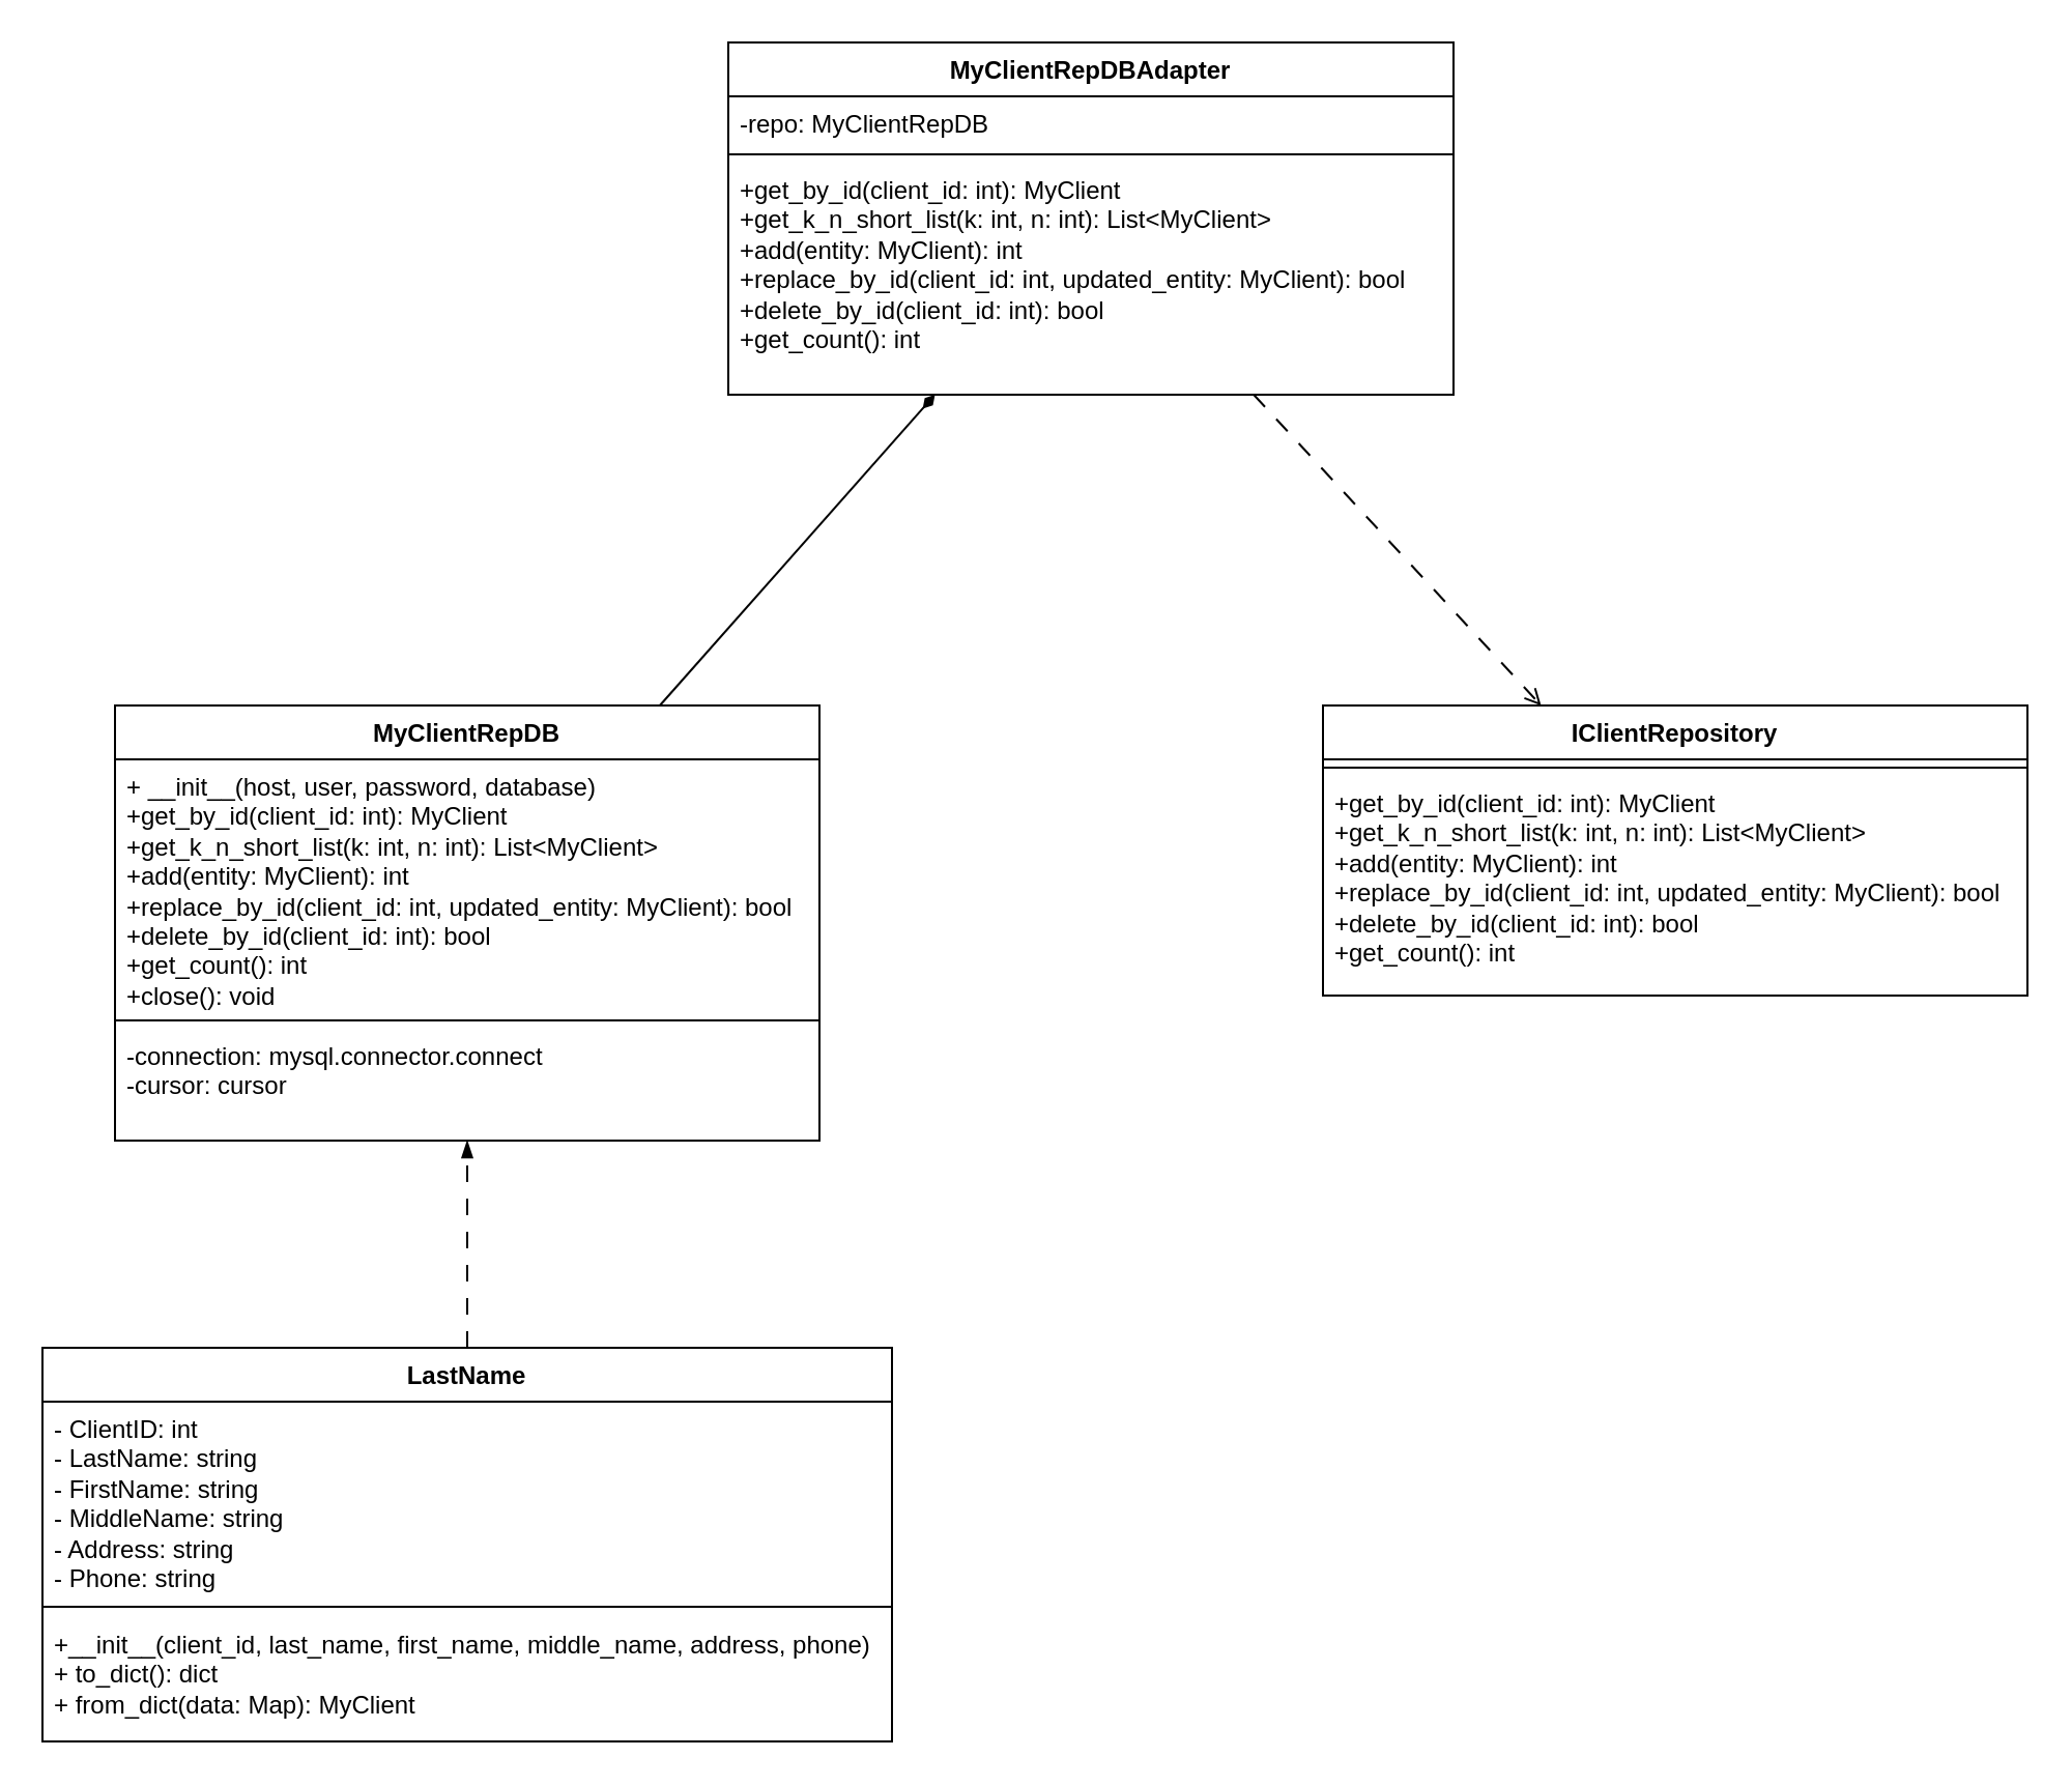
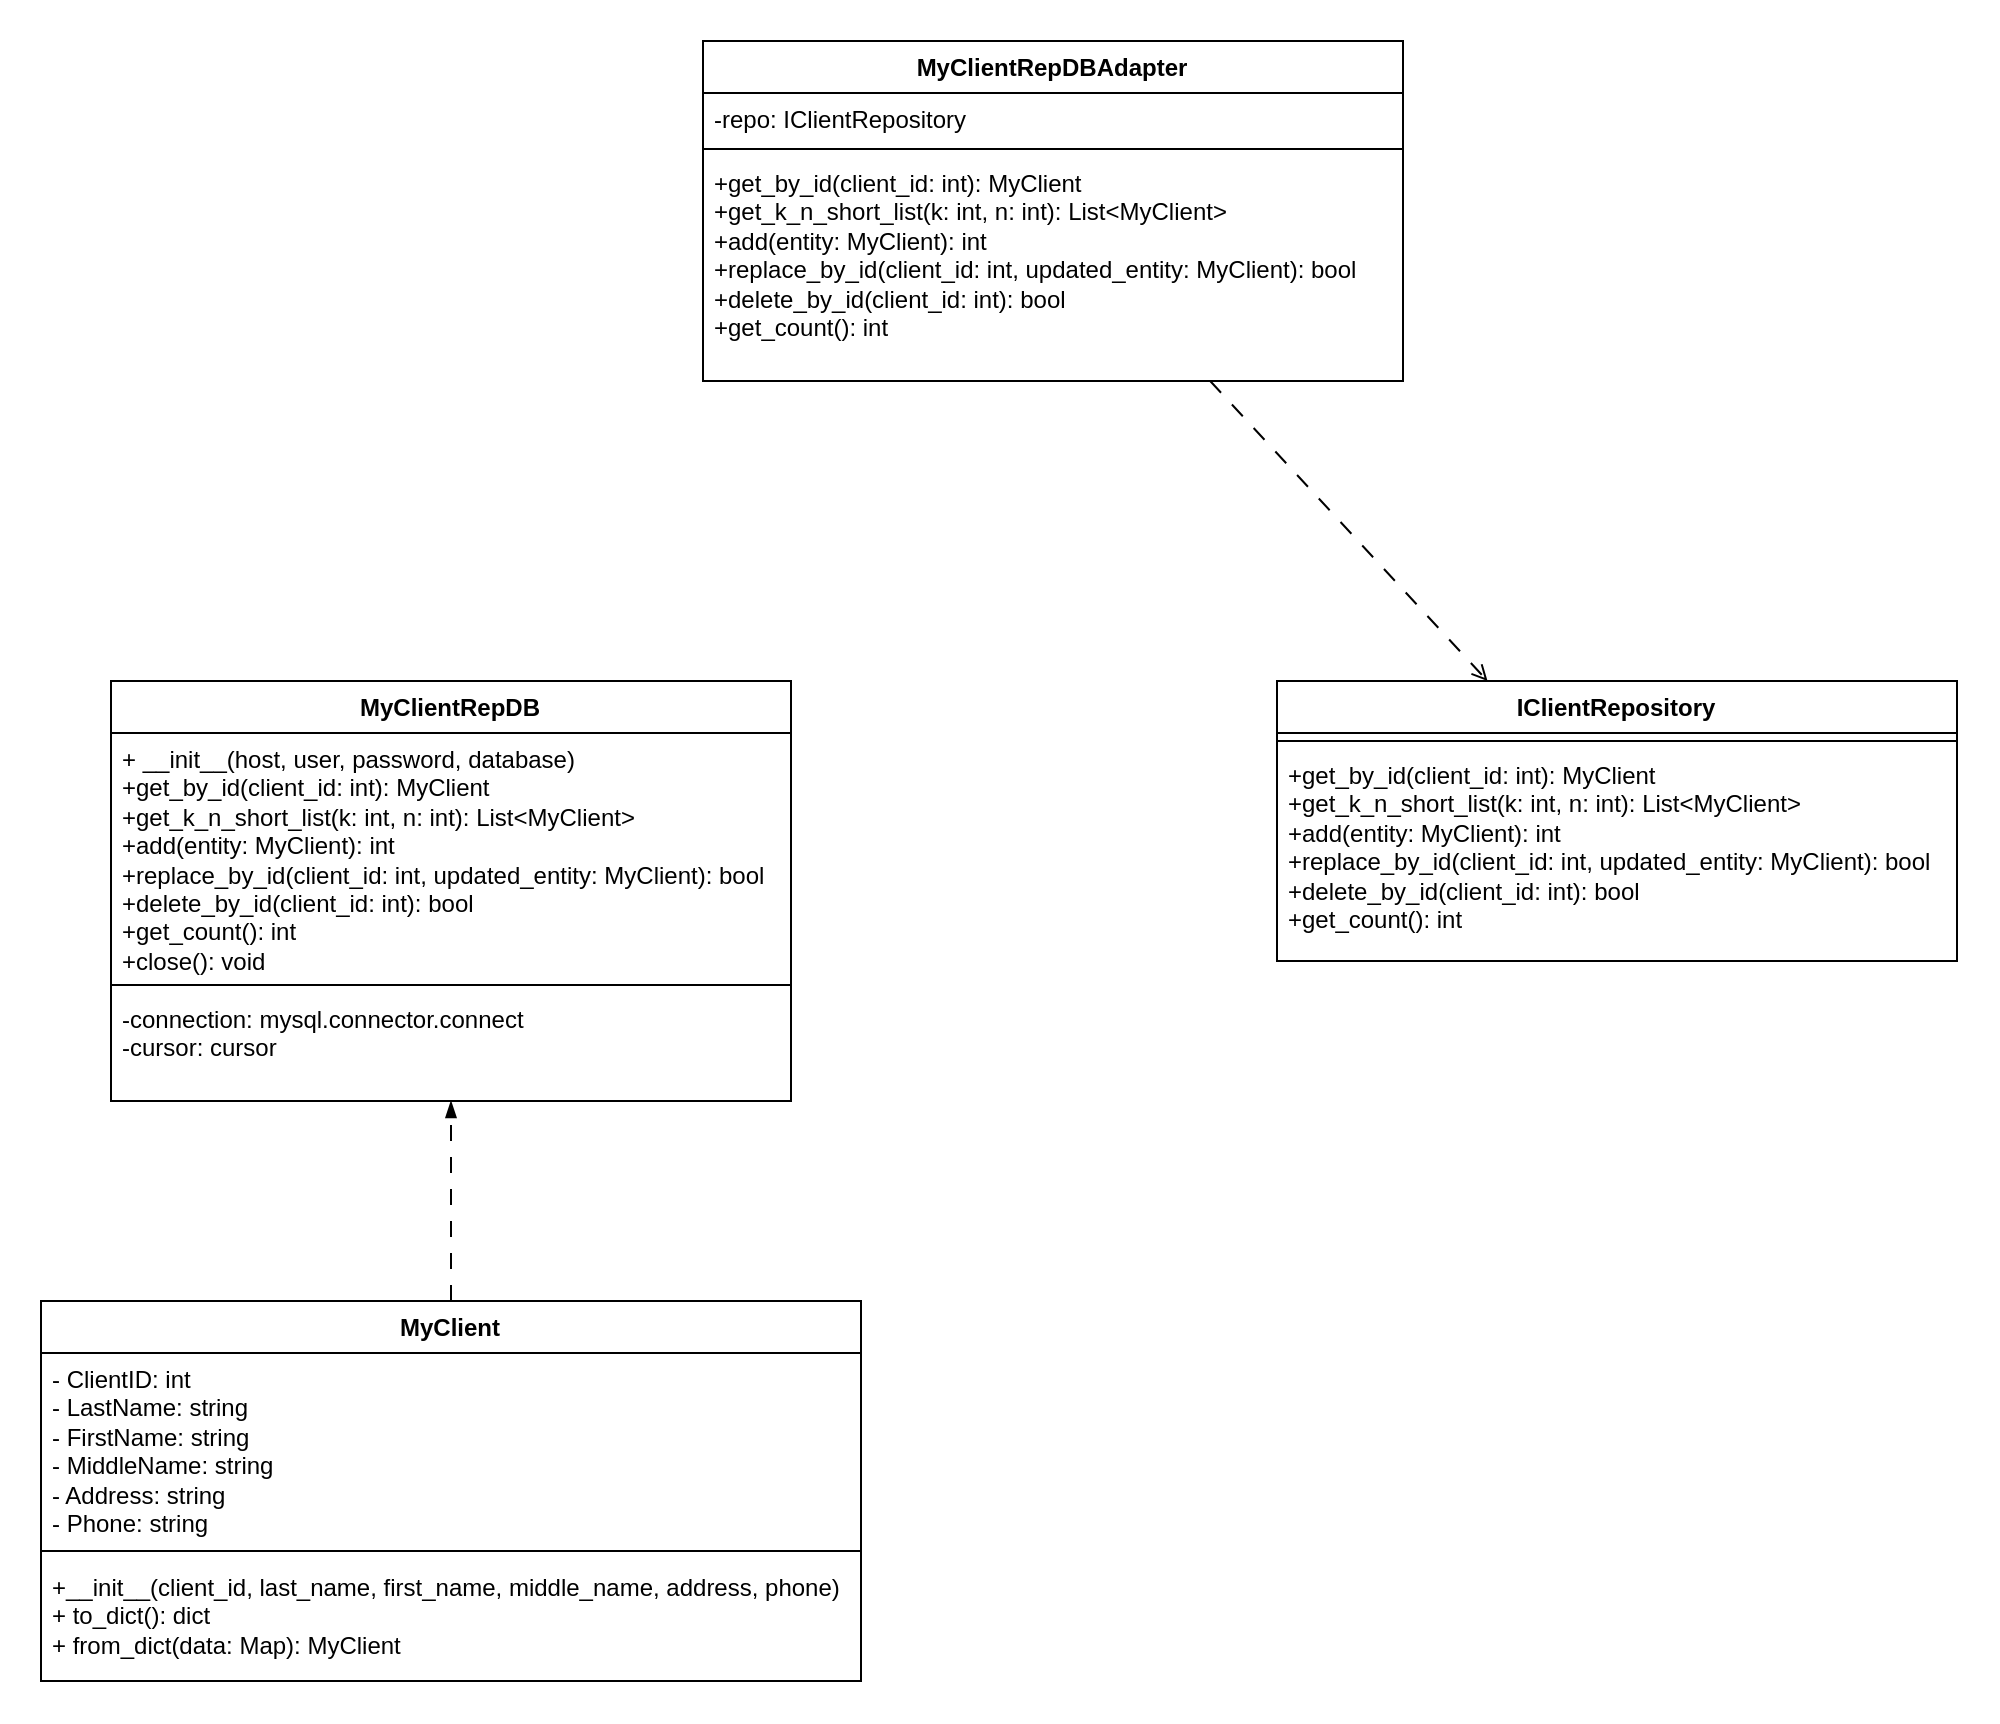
  <mxCell id="0" />
  <mxCell id="1" parent="0" />
  <mxCell id="2" style="edgeStyle=orthogonalEdgeStyle;rounded=0;orthogonalLoop=1;jettySize=auto;html=1;endArrow=blockThin;endFill=1;dashed=1;dashPattern=8 8;" edge="1" parent="1" source="3" target="7"><mxGeometry relative="1" as="geometry" /></mxCell>
- <mxCell id="3" value="LastName" style="swimlane;fontStyle=1;align=center;verticalAlign=top;childLayout=stackLayout;horizontal=1;startSize=26;horizontalStack=0;resizeParent=1;resizeParentMax=0;resizeLast=0;collapsible=1;marginBottom=0;whiteSpace=wrap;html=1;" parent="1" vertex="1"><mxGeometry x="20" y="650" width="410" height="190" as="geometry" /></mxCell>
+ <mxCell id="3" value="MyClient" style="swimlane;fontStyle=1;align=center;verticalAlign=top;childLayout=stackLayout;horizontal=1;startSize=26;horizontalStack=0;resizeParent=1;resizeParentMax=0;resizeLast=0;collapsible=1;marginBottom=0;whiteSpace=wrap;html=1;" parent="1" vertex="1"><mxGeometry x="20" y="650" width="410" height="190" as="geometry" /></mxCell>
  <mxCell id="4" value="&lt;div&gt;- ClientID: int&lt;/div&gt;&lt;div&gt;- LastName: string&lt;/div&gt;&lt;div&gt;- FirstName: str&lt;span style=&quot;background-color: initial;&quot;&gt;ing&lt;/span&gt;&lt;/div&gt;&lt;div&gt;- MiddleName: str&lt;span style=&quot;background-color: initial;&quot;&gt;ing&lt;/span&gt;&lt;/div&gt;&lt;div&gt;&lt;span style=&quot;background-color: initial;&quot;&gt;- Address: str&lt;/span&gt;&lt;span style=&quot;background-color: initial;&quot;&gt;ing&lt;/span&gt;&lt;/div&gt;&lt;div&gt;- Phone: str&lt;span style=&quot;background-color: initial;&quot;&gt;ing&lt;/span&gt;&lt;/div&gt;" style="text;strokeColor=none;fillColor=none;align=left;verticalAlign=top;spacingLeft=4;spacingRight=4;overflow=hidden;rotatable=0;points=[[0,0.5],[1,0.5]];portConstraint=eastwest;whiteSpace=wrap;html=1;" parent="3" vertex="1"><mxGeometry y="26" width="410" height="94" as="geometry" /></mxCell>
  <mxCell id="5" value="" style="line;strokeWidth=1;fillColor=none;align=left;verticalAlign=middle;spacingTop=-1;spacingLeft=3;spacingRight=3;rotatable=0;labelPosition=right;points=[];portConstraint=eastwest;strokeColor=inherit;" parent="3" vertex="1"><mxGeometry y="120" width="410" height="10" as="geometry" /></mxCell>
  <mxCell id="6" value="&lt;div&gt;+__init__(client_id, last_name, first_name, middle_name, address, phone)&lt;/div&gt;&lt;div&gt;+ to_dict(): dict&lt;div&gt;+ from_dict(data: Map): MyClient&lt;/div&gt;&lt;/div&gt;" style="text;strokeColor=none;fillColor=none;align=left;verticalAlign=top;spacingLeft=4;spacingRight=4;overflow=hidden;rotatable=0;points=[[0,0.5],[1,0.5]];portConstraint=eastwest;whiteSpace=wrap;html=1;" parent="3" vertex="1"><mxGeometry y="130" width="410" height="60" as="geometry" /></mxCell>
  <mxCell id="7" value="MyClientRepDB" style="swimlane;fontStyle=1;align=center;verticalAlign=top;childLayout=stackLayout;horizontal=1;startSize=26;horizontalStack=0;resizeParent=1;resizeParentMax=0;resizeLast=0;collapsible=1;marginBottom=0;whiteSpace=wrap;html=1;" parent="1" vertex="1"><mxGeometry x="55" y="340" width="340" height="210" as="geometry" /></mxCell>
  <mxCell id="8" value="&lt;div&gt;+ __init__(host, user, password, database)&lt;/div&gt;&lt;div&gt;+get_by_id(client_id: int): MyClient&lt;/div&gt;&lt;div&gt;+get_k_n_short_list(k: int, n: int): List&amp;lt;MyClient&amp;gt;&lt;/div&gt;&lt;div&gt;+add(entity: MyClient): int&lt;/div&gt;&lt;div&gt;+replace_by_id(client_id: int, updated_entity: MyClient): bool&lt;/div&gt;&lt;div&gt;+delete_by_id(client_id: int): bool&lt;/div&gt;&lt;div&gt;+get_count(): int&lt;/div&gt;&lt;div&gt;+close(): void&lt;/div&gt;" style="text;strokeColor=none;fillColor=none;align=left;verticalAlign=top;spacingLeft=4;spacingRight=4;overflow=hidden;rotatable=0;points=[[0,0.5],[1,0.5]];portConstraint=eastwest;whiteSpace=wrap;html=1;" parent="7" vertex="1"><mxGeometry y="26" width="340" height="122" as="geometry" /></mxCell>
  <mxCell id="9" value="" style="line;strokeWidth=1;fillColor=none;align=left;verticalAlign=middle;spacingTop=-1;spacingLeft=3;spacingRight=3;rotatable=0;labelPosition=right;points=[];portConstraint=eastwest;strokeColor=inherit;" parent="7" vertex="1"><mxGeometry y="148" width="340" height="8" as="geometry" /></mxCell>
  <mxCell id="10" value="&lt;div&gt;-connection: mysql.connector.connect&lt;/div&gt;&lt;div&gt;-cursor: cursor&lt;/div&gt;" style="text;strokeColor=none;fillColor=none;align=left;verticalAlign=top;spacingLeft=4;spacingRight=4;overflow=hidden;rotatable=0;points=[[0,0.5],[1,0.5]];portConstraint=eastwest;whiteSpace=wrap;html=1;" parent="7" vertex="1"><mxGeometry y="156" width="340" height="54" as="geometry" /></mxCell>
- <mxCell id="11" style="rounded=0;orthogonalLoop=1;jettySize=auto;html=1;endArrow=none;endFill=0;startArrow=diamondThin;startFill=1;targetPerimeterSpacing=0;endSize=0;" edge="1" parent="1" source="13" target="7"><mxGeometry relative="1" as="geometry"><mxPoint x="451" y="188" as="sourcePoint" /><mxPoint x="321.604" y="334" as="targetPoint" /></mxGeometry></mxCell>
  <mxCell id="12" style="rounded=0;orthogonalLoop=1;jettySize=auto;html=1;endArrow=open;endFill=0;dashed=1;dashPattern=8 8;" edge="1" parent="1" source="13" target="17"><mxGeometry relative="1" as="geometry" /></mxCell>
  <mxCell id="13" value="MyClientRepDBAdapter" style="swimlane;fontStyle=1;align=center;verticalAlign=top;childLayout=stackLayout;horizontal=1;startSize=26;horizontalStack=0;resizeParent=1;resizeParentMax=0;resizeLast=0;collapsible=1;marginBottom=0;whiteSpace=wrap;html=1;" vertex="1" parent="1"><mxGeometry x="351" y="20" width="350" height="170" as="geometry" /></mxCell>
- <mxCell id="14" value="-repo: MyClientRepDB" style="text;strokeColor=none;fillColor=none;align=left;verticalAlign=top;spacingLeft=4;spacingRight=4;overflow=hidden;rotatable=0;points=[[0,0.5],[1,0.5]];portConstraint=eastwest;whiteSpace=wrap;html=1;" vertex="1" parent="13"><mxGeometry y="26" width="350" height="24" as="geometry" /></mxCell>
+ <mxCell id="14" value="-repo: IClientRepository" style="text;strokeColor=none;fillColor=none;align=left;verticalAlign=top;spacingLeft=4;spacingRight=4;overflow=hidden;rotatable=0;points=[[0,0.5],[1,0.5]];portConstraint=eastwest;whiteSpace=wrap;html=1;" vertex="1" parent="13"><mxGeometry y="26" width="350" height="24" as="geometry" /></mxCell>
  <mxCell id="15" value="" style="line;strokeWidth=1;fillColor=none;align=left;verticalAlign=middle;spacingTop=-1;spacingLeft=3;spacingRight=3;rotatable=0;labelPosition=right;points=[];portConstraint=eastwest;strokeColor=inherit;" vertex="1" parent="13"><mxGeometry y="50" width="350" height="8" as="geometry" /></mxCell>
  <mxCell id="16" value="&lt;div&gt;+get_by_id(client_id: int): MyClient&lt;/div&gt;&lt;div&gt;+get_k_n_short_list(k: int, n: int): List&amp;lt;MyClient&amp;gt;&lt;/div&gt;&lt;div&gt;+add(entity: MyClient): int&lt;/div&gt;&lt;div&gt;+replace_by_id(client_id: int, updated_entity: MyClient): bool&lt;/div&gt;&lt;div&gt;+delete_by_id(client_id: int): bool&lt;/div&gt;&lt;div&gt;+get_count(): int&lt;/div&gt;" style="text;strokeColor=none;fillColor=none;align=left;verticalAlign=top;spacingLeft=4;spacingRight=4;overflow=hidden;rotatable=0;points=[[0,0.5],[1,0.5]];portConstraint=eastwest;whiteSpace=wrap;html=1;" vertex="1" parent="13"><mxGeometry y="58" width="350" height="112" as="geometry" /></mxCell>
  <mxCell id="17" value="IClientRepository" style="swimlane;fontStyle=1;align=center;verticalAlign=top;childLayout=stackLayout;horizontal=1;startSize=26;horizontalStack=0;resizeParent=1;resizeParentMax=0;resizeLast=0;collapsible=1;marginBottom=0;whiteSpace=wrap;html=1;" vertex="1" parent="1"><mxGeometry x="638" y="340" width="340" height="140" as="geometry" /></mxCell>
  <mxCell id="18" value="" style="line;strokeWidth=1;fillColor=none;align=left;verticalAlign=middle;spacingTop=-1;spacingLeft=3;spacingRight=3;rotatable=0;labelPosition=right;points=[];portConstraint=eastwest;strokeColor=inherit;" vertex="1" parent="17"><mxGeometry y="26" width="340" height="8" as="geometry" /></mxCell>
  <mxCell id="19" value="&lt;div&gt;+get_by_id(client_id: int): MyClient&lt;/div&gt;&lt;div&gt;+get_k_n_short_list(k: int, n: int): List&amp;lt;MyClient&amp;gt;&lt;/div&gt;&lt;div&gt;+add(entity: MyClient): int&lt;/div&gt;&lt;div&gt;+replace_by_id(client_id: int, updated_entity: MyClient): bool&lt;/div&gt;&lt;div&gt;+delete_by_id(client_id: int): bool&lt;/div&gt;&lt;div&gt;+get_count(): int&lt;/div&gt;" style="text;strokeColor=none;fillColor=none;align=left;verticalAlign=top;spacingLeft=4;spacingRight=4;overflow=hidden;rotatable=0;points=[[0,0.5],[1,0.5]];portConstraint=eastwest;whiteSpace=wrap;html=1;" vertex="1" parent="17"><mxGeometry y="34" width="340" height="106" as="geometry" /></mxCell>
